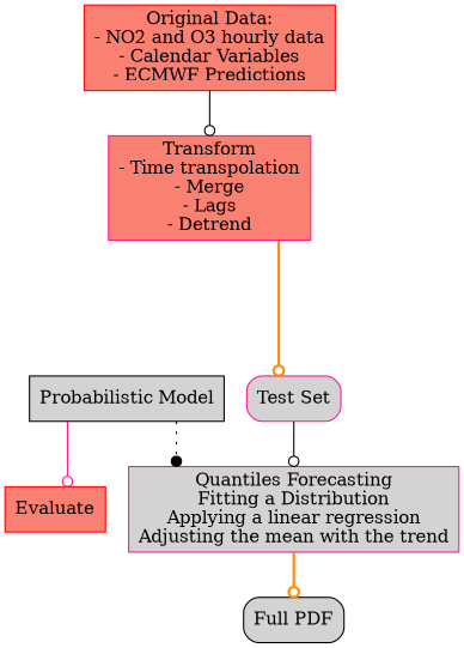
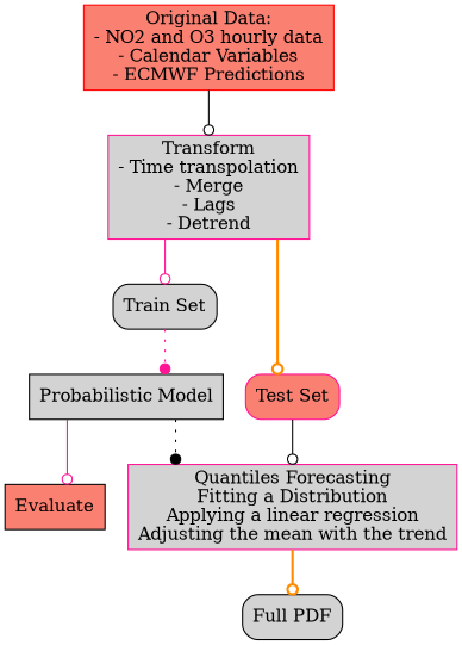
  digraph {
    rankdir=TB
    splines=ortho
    node [color=deeppink fillcolor=lightgrey shape=round style=filled]
    edge [arrowhead=odot color=black style=solid]
    n1 [color=red fillcolor=salmon label="Original Data:\n- NO2 and O3 hourly data\n- Calendar Variables\n- ECMWF Predictions" shape=box]
-   n2 [fillcolor=salmon label="Transform\n- Time transpolation\n- Merge\n- Lags\n- Detrend" shape=box]
-   n4 [label="Test Set" style="rounded,filled"]
+   n2 [label="Transform\n- Time transpolation\n- Merge\n- Lags\n- Detrend" shape=box]
+   n3 [color=black label="Train Set" style="rounded,filled"]
+   n4 [fillcolor=salmon label="Test Set" style="rounded,filled"]
    n5 [color=black label="Probabilistic Model"]
    n6 [label="Quantiles Forecasting\nFitting a Distribution\nApplying a linear regression\nAdjusting the mean with the trend"]
-   n7 [color=red fillcolor=salmon label=Evaluate]
+   n7 [color=black fillcolor=salmon label=Evaluate]
    n8 [color=black label="Full PDF" style="rounded,filled"]
    n1 -> n2
+   n2 -> n3 [color=deeppink]
    n2 -> n4 [color=darkorange style=bold]
+   n3 -> n5 [arrowhead=dot color=deeppink style=dotted]
    n4 -> n6
    n5 -> n6 [arrowhead=dot style=dotted]
    n5 -> n7 [color=deeppink]
    n6 -> n8 [color=darkorange style=bold]
  }
